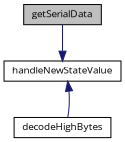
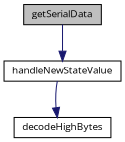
  digraph {
    fontname="Open Sans"
    rankdir=TB
    node [color=black fillcolor=white fontname="Open Sans" fontsize=10 shape=record style=filled]
    edge [color=midnightblue fontname="Open Sans" fontsize=10 labelfontname=FreeSans labelfontsize=10 style=solid]
    n1 [fillcolor=grey75 fontcolor=black height=0.2 label=getSerialData width=0.4]
    n2 [height=0.2 label=handleNewStateValue width=0.4]
    n3 [height=0.2 label=decodeHighBytes width=0.4]
    n1 -> n2
-   n3 -> n2
+   n2 -> n3
  }
